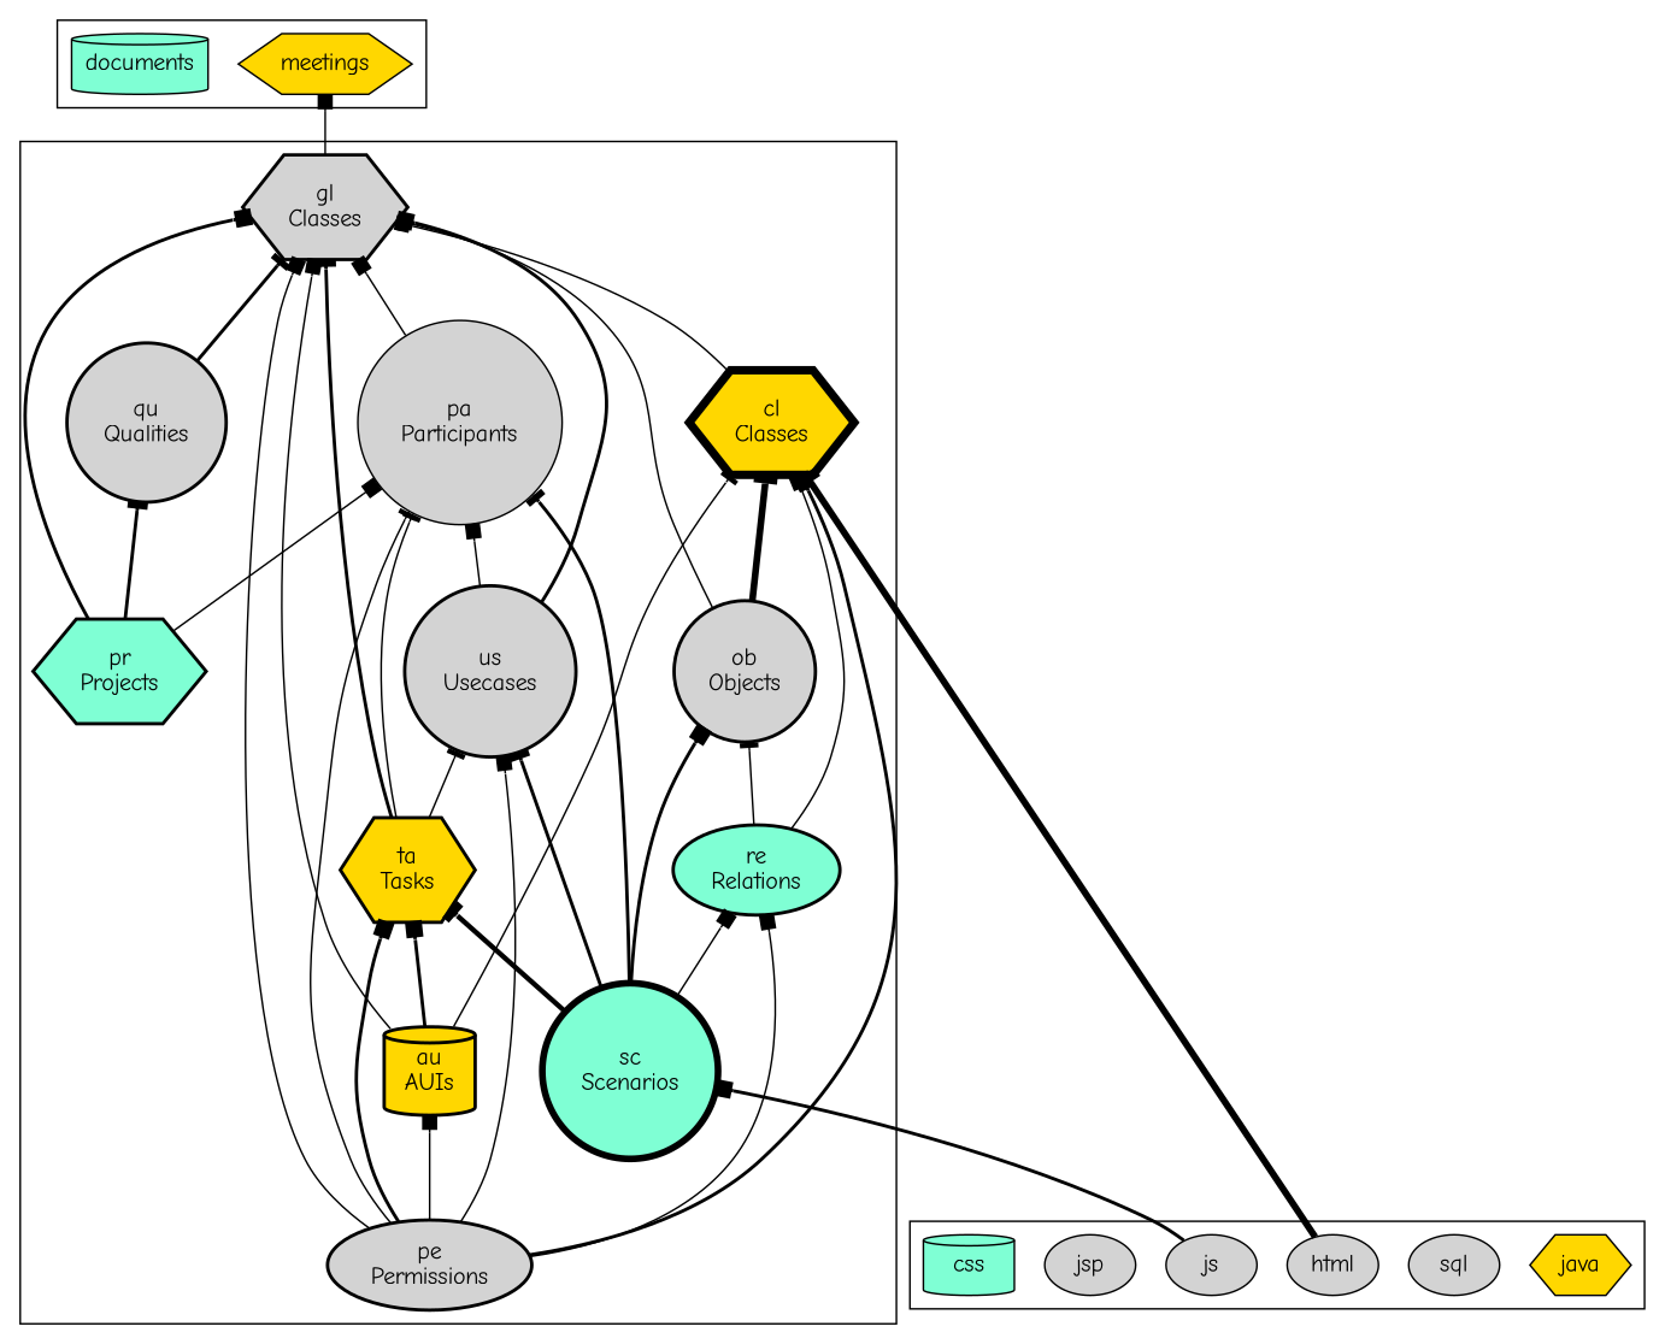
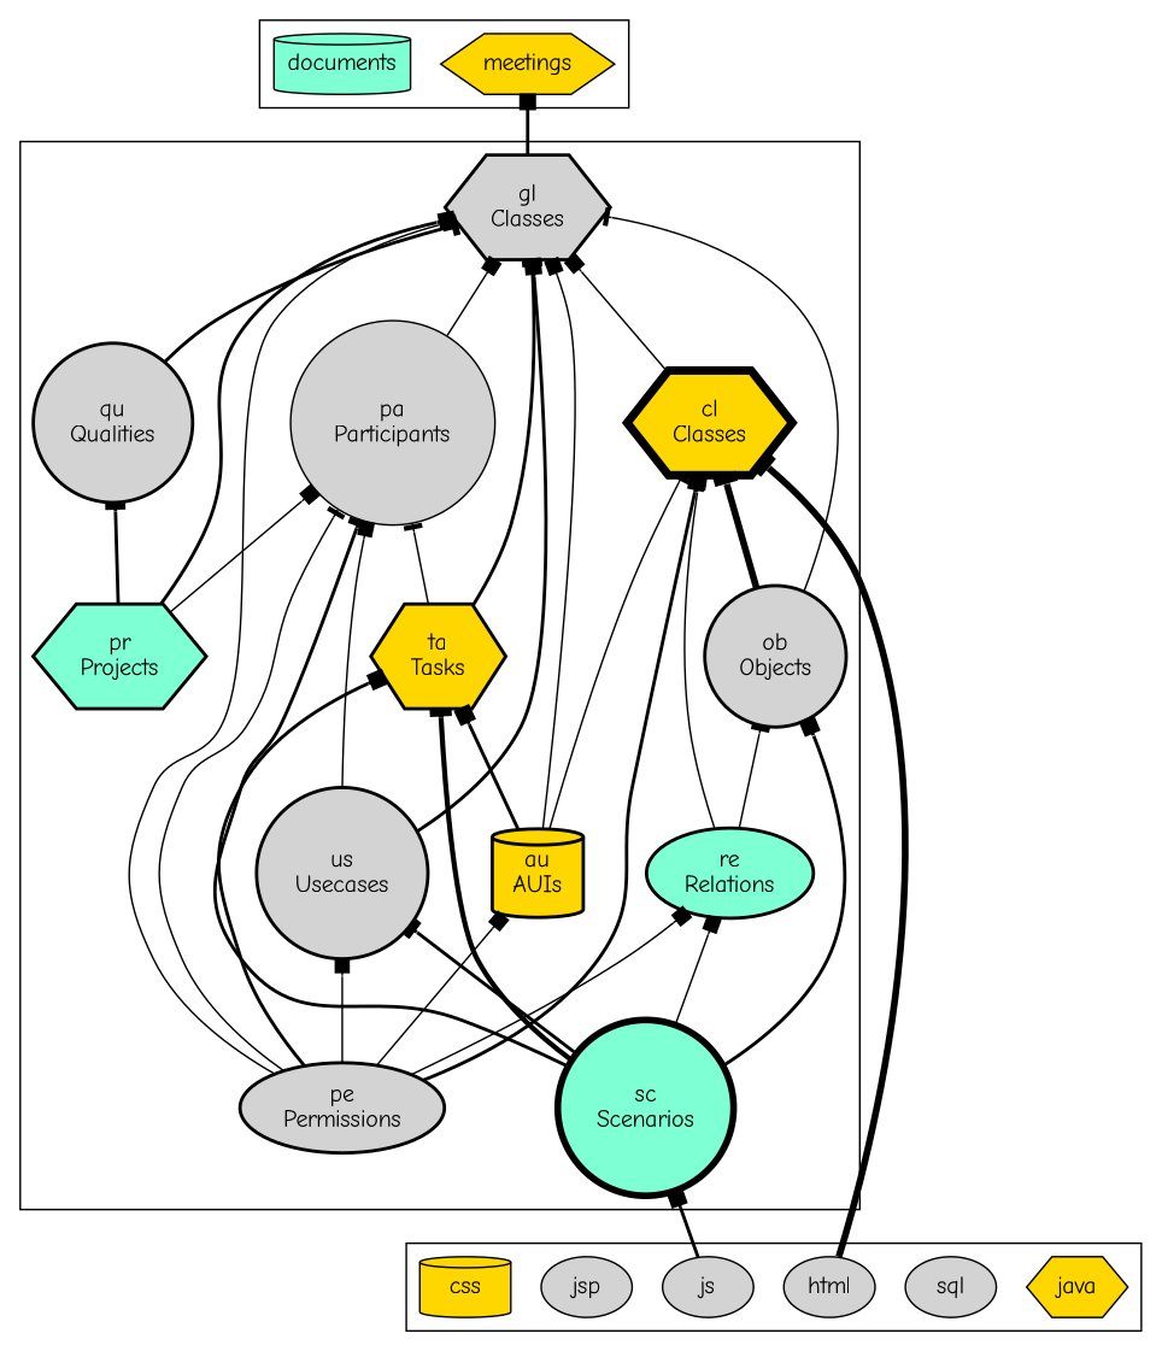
  digraph {
    compound=true
    fontname="Comic Neue"
    rankdir=BT
    node [fillcolor=lightgrey fontname="Comic Neue" penwidth=2 shape=hexagon style=filled]
    edge [arrowhead=box fontname="Comic Neue" style=solid]
    n1 [label="gl\nClasses"]
    n2 [fillcolor=gold label="cl\nClasses" penwidth=5]
    n3 [label="ob\nObjects" shape=circle]
    n4 [fillcolor=aquamarine label="sc\nScenarios" penwidth=4 shape=circle]
    n5 [label="us\nUsecases" shape=circle]
    n6 [label="pe\nPermissions" shape=ellipse]
    n7 [fillcolor=aquamarine label="re\nRelations" shape=ellipse]
    n8 [fillcolor=gold label="ta\nTasks"]
    n9 [label="pa\nParticipants" penwidth=1 shape=circle]
    n10 [fillcolor=gold label="au\nAUIs" shape=cylinder]
    n11 [fillcolor=aquamarine label="pr\nProjects"]
    n12 [label="qu\nQualities" shape=circle]
    meetings [fillcolor=gold penwidth=""]
    documents [fillcolor=aquamarine shape=cylinder penwidth=""]
    java [fillcolor=gold penwidth=""]
    sql [shape=ellipse penwidth=""]
    html [shape=ellipse penwidth=""]
    js [shape=ellipse penwidth=""]
    jsp [shape=ellipse penwidth=""]
-   css [fillcolor=aquamarine shape=cylinder penwidth=""]
+   css [fillcolor=gold shape=cylinder penwidth=""]
    subgraph cluster_1 {
      n1
      n2
      n3
      n4
      n5
      n6
      n7
      n8
      n9
      n10
      n11
      n12
    }
    subgraph cluster_2 {
      meetings
      documents
    }
    subgraph cluster_3 {
      java
      sql
      html
      js
      jsp
      css
    }
-   n1 -> meetings
+   n1 -> meetings [style=bold]
    n2 -> n1
    n3 -> n1 [arrowhead=tee]
    n3 -> n2 [arrowhead=tee penwidth=4 style=bold]
    n4 -> n3 [penwidth=2]
    n4 -> n5 [arrowhead=tee penwidth=2 style=bold]
    n4 -> n7
    n4 -> n8 [arrowhead=tee penwidth=3 style=bold]
    n4 -> n9 [arrowhead=tee style=bold]
    n5 -> n1 [style=bold]
    n5 -> n9
    n6 -> n1
    n6 -> n2 [style=bold]
    n6 -> n5
    n6 -> n7
    n6 -> n8 [style=bold]
    n6 -> n9 [arrowhead=tee]
    n6 -> n10
    n7 -> n2
    n7 -> n3 [arrowhead=tee]
    n8 -> n1 [arrowhead=tee style=bold]
-   n8 -> n5 [arrowhead=tee]
    n8 -> n9 [arrowhead=tee]
    n9 -> n1
    n10 -> n1
    n10 -> n2 [arrowhead=tee]
    n10 -> n8 [style=bold]
    n11 -> n1 [style=bold]
    n11 -> n9
    n11 -> n12 [arrowhead=tee style=bold]
    n12 -> n1 [arrowhead=tee style=bold]
    html -> n2 [arrowhead=tee penwidth=4 style=bold]
    js -> n4 [style=bold]
  }
